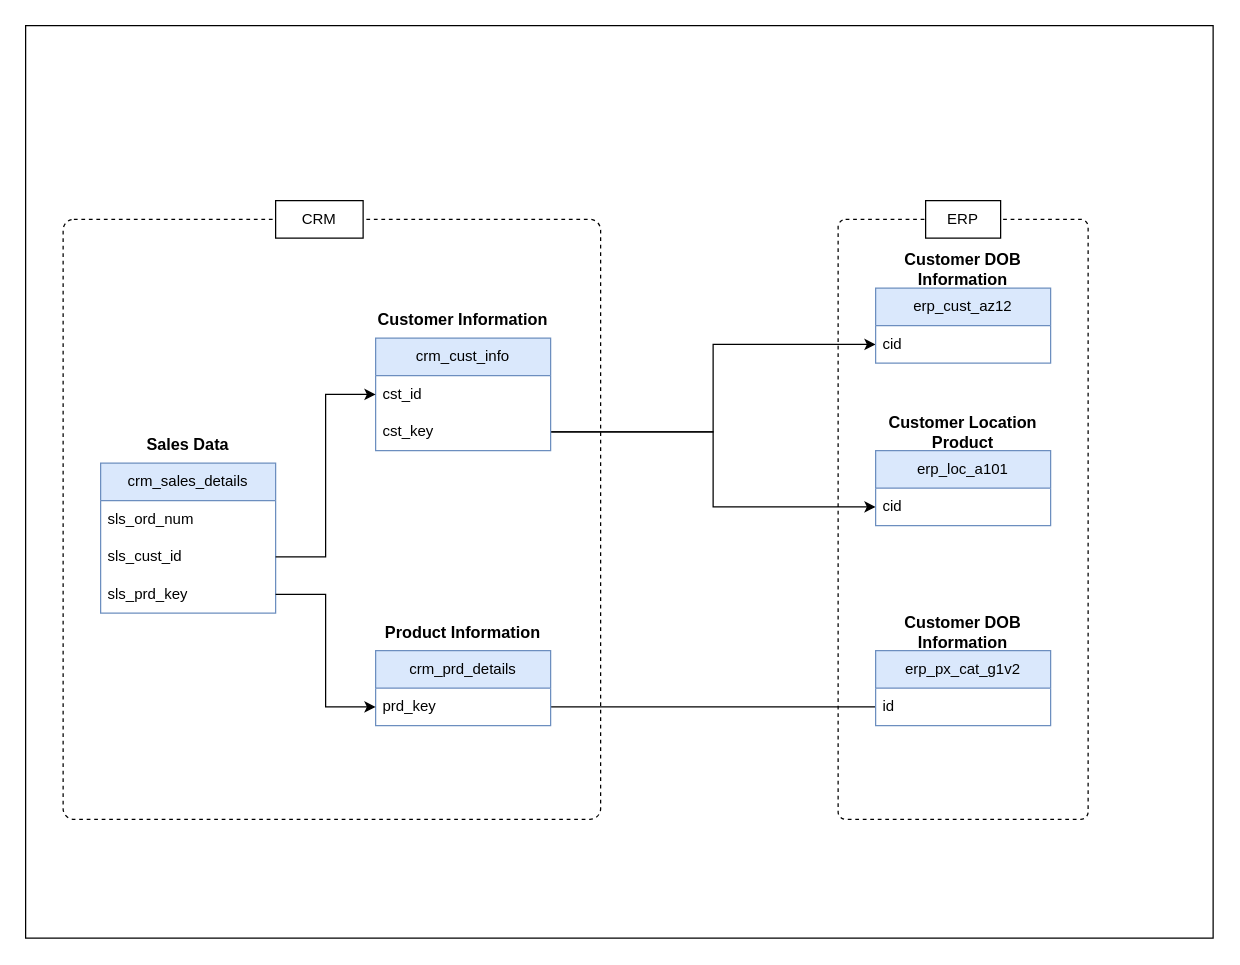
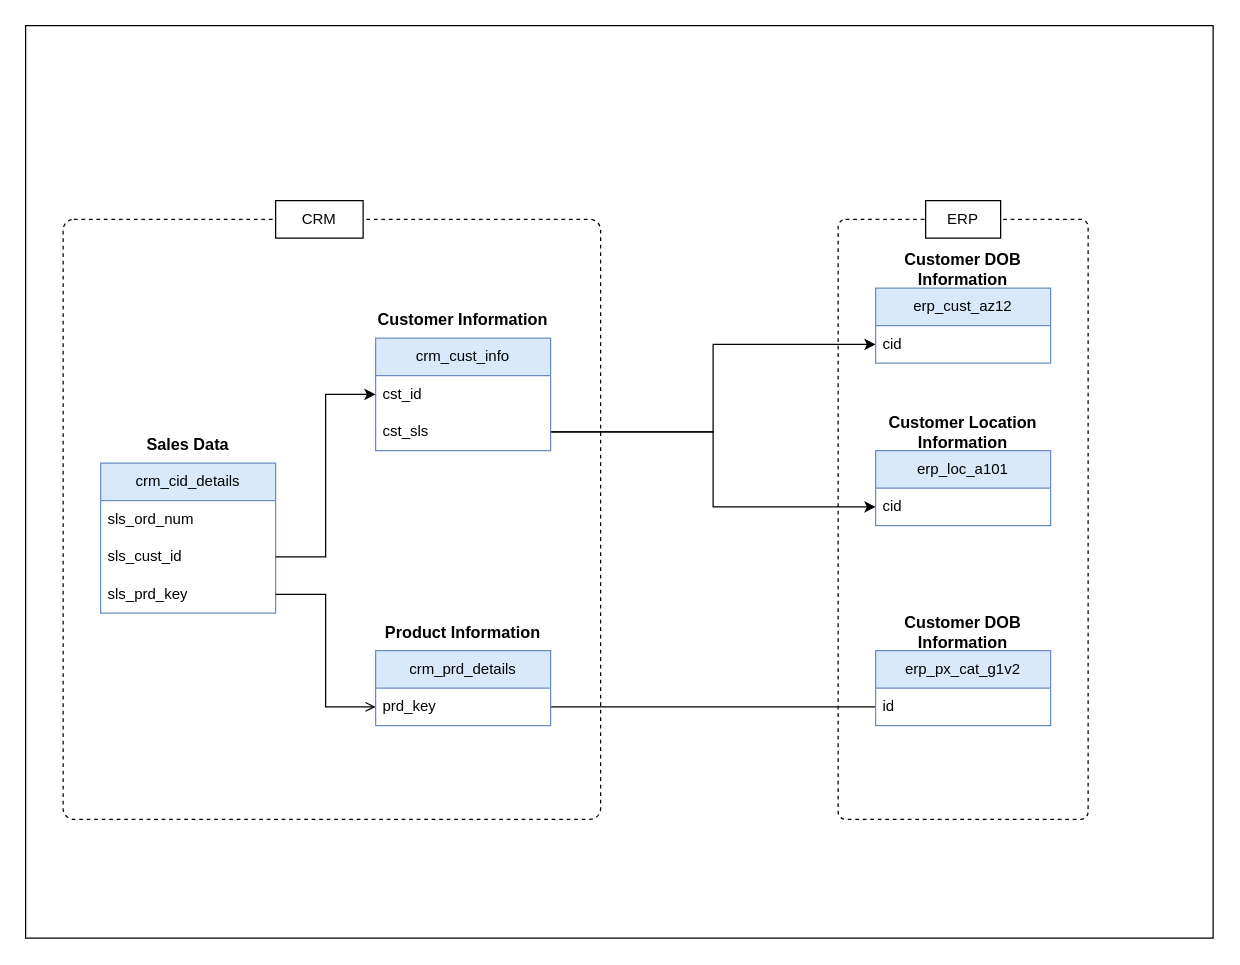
  <mxCell id="0" />
  <mxCell id="1" parent="0" />
  <mxCell id="2" value="" style="group" vertex="1" connectable="0" parent="1"><mxGeometry x="20" y="20" width="950" height="730" as="geometry" /></mxCell>
  <mxCell id="3" value="" style="rounded=0;whiteSpace=wrap;html=1;" vertex="1" parent="2"><mxGeometry width="950" height="730" as="geometry" /></mxCell>
  <mxCell id="4" value="" style="group" vertex="1" connectable="0" parent="2"><mxGeometry x="30" y="140" width="820" height="495" as="geometry" /></mxCell>
  <mxCell id="5" style="edgeStyle=orthogonalEdgeStyle;rounded=0;orthogonalLoop=1;jettySize=auto;html=1;exitX=1;exitY=0.5;exitDx=0;exitDy=0;endArrow=none;" edge="1" parent="4" source="31" target="19"><mxGeometry relative="1" as="geometry" /></mxCell>
  <mxCell id="6" style="edgeStyle=orthogonalEdgeStyle;rounded=0;orthogonalLoop=1;jettySize=auto;html=1;entryX=0;entryY=0.5;entryDx=0;entryDy=0;" edge="1" parent="4" source="27" target="11"><mxGeometry relative="1" as="geometry" /></mxCell>
  <mxCell id="7" style="edgeStyle=orthogonalEdgeStyle;rounded=0;orthogonalLoop=1;jettySize=auto;html=1;" edge="1" parent="4" source="27" target="15"><mxGeometry relative="1" as="geometry" /></mxCell>
  <mxCell id="8" value="" style="group" vertex="1" connectable="0" parent="4"><mxGeometry x="620" width="200" height="495" as="geometry" /></mxCell>
  <mxCell id="9" value="" style="group" vertex="1" connectable="0" parent="8"><mxGeometry x="30" y="40" width="140" height="90" as="geometry" /></mxCell>
  <mxCell id="10" value="erp_cust_az12" style="swimlane;fontStyle=0;childLayout=stackLayout;horizontal=1;startSize=30;horizontalStack=0;resizeParent=1;resizeParentMax=0;resizeLast=0;collapsible=1;marginBottom=0;whiteSpace=wrap;html=1;fillColor=#dae8fc;strokeColor=#6c8ebf;" vertex="1" parent="9"><mxGeometry y="30" width="140" height="60" as="geometry" /></mxCell>
  <mxCell id="11" value="cid" style="text;strokeColor=none;fillColor=none;align=left;verticalAlign=middle;spacingLeft=4;spacingRight=4;overflow=hidden;points=[[0,0.5],[1,0.5]];portConstraint=eastwest;rotatable=0;whiteSpace=wrap;html=1;" vertex="1" parent="10"><mxGeometry y="30" width="140" height="30" as="geometry" /></mxCell>
  <mxCell id="12" value="&lt;b&gt;&lt;font style=&quot;font-size: 13px;&quot;&gt;Customer DOB Information&lt;/font&gt;&lt;/b&gt;" style="text;html=1;align=center;verticalAlign=middle;whiteSpace=wrap;rounded=0;" vertex="1" parent="9"><mxGeometry width="140" height="30" as="geometry" /></mxCell>
  <mxCell id="13" value="" style="group" vertex="1" connectable="0" parent="8"><mxGeometry x="30" y="170" width="140" height="90" as="geometry" /></mxCell>
  <mxCell id="14" value="erp_loc_a101" style="swimlane;fontStyle=0;childLayout=stackLayout;horizontal=1;startSize=30;horizontalStack=0;resizeParent=1;resizeParentMax=0;resizeLast=0;collapsible=1;marginBottom=0;whiteSpace=wrap;html=1;fillColor=#dae8fc;strokeColor=#6c8ebf;" vertex="1" parent="13"><mxGeometry y="30" width="140" height="60" as="geometry" /></mxCell>
  <mxCell id="15" value="cid" style="text;strokeColor=none;fillColor=none;align=left;verticalAlign=middle;spacingLeft=4;spacingRight=4;overflow=hidden;points=[[0,0.5],[1,0.5]];portConstraint=eastwest;rotatable=0;whiteSpace=wrap;html=1;" vertex="1" parent="14"><mxGeometry y="30" width="140" height="30" as="geometry" /></mxCell>
- <mxCell id="16" value="&lt;b&gt;&lt;font style=&quot;font-size: 13px;&quot;&gt;Customer Location Product&lt;/font&gt;&lt;/b&gt;" style="text;html=1;align=center;verticalAlign=middle;whiteSpace=wrap;rounded=0;" vertex="1" parent="13"><mxGeometry width="140" height="30" as="geometry" /></mxCell>
+ <mxCell id="16" value="&lt;b&gt;&lt;font style=&quot;font-size: 13px;&quot;&gt;Customer Location Information&lt;/font&gt;&lt;/b&gt;" style="text;html=1;align=center;verticalAlign=middle;whiteSpace=wrap;rounded=0;" vertex="1" parent="13"><mxGeometry width="140" height="30" as="geometry" /></mxCell>
  <mxCell id="17" value="" style="group" vertex="1" connectable="0" parent="8"><mxGeometry x="30" y="330" width="140" height="90" as="geometry" /></mxCell>
  <mxCell id="18" value="erp_px_cat_g1v2" style="swimlane;fontStyle=0;childLayout=stackLayout;horizontal=1;startSize=30;horizontalStack=0;resizeParent=1;resizeParentMax=0;resizeLast=0;collapsible=1;marginBottom=0;whiteSpace=wrap;html=1;fillColor=#dae8fc;strokeColor=#6c8ebf;" vertex="1" parent="17"><mxGeometry y="30" width="140" height="60" as="geometry" /></mxCell>
  <mxCell id="19" value="id" style="text;strokeColor=none;fillColor=none;align=left;verticalAlign=middle;spacingLeft=4;spacingRight=4;overflow=hidden;points=[[0,0.5],[1,0.5]];portConstraint=eastwest;rotatable=0;whiteSpace=wrap;html=1;" vertex="1" parent="18"><mxGeometry y="30" width="140" height="30" as="geometry" /></mxCell>
  <mxCell id="20" value="&lt;b&gt;&lt;font style=&quot;font-size: 13px;&quot;&gt;Customer DOB Information&lt;/font&gt;&lt;/b&gt;" style="text;html=1;align=center;verticalAlign=middle;whiteSpace=wrap;rounded=0;" vertex="1" parent="17"><mxGeometry width="140" height="30" as="geometry" /></mxCell>
  <mxCell id="21" value="" style="rounded=1;whiteSpace=wrap;html=1;arcSize=3;fillColor=none;dashed=1;" vertex="1" parent="8"><mxGeometry y="15" width="200" height="480" as="geometry" /></mxCell>
  <mxCell id="22" value="ERP" style="text;html=1;align=center;verticalAlign=middle;whiteSpace=wrap;rounded=0;fillColor=default;strokeColor=default;" vertex="1" parent="8"><mxGeometry x="70" width="60" height="30" as="geometry" /></mxCell>
  <mxCell id="23" value="" style="group" vertex="1" connectable="0" parent="4"><mxGeometry width="430" height="495" as="geometry" /></mxCell>
  <mxCell id="24" value="" style="group" vertex="1" connectable="0" parent="23"><mxGeometry x="250" y="80" width="140" height="90" as="geometry" /></mxCell>
  <mxCell id="25" value="crm_cust_info" style="swimlane;fontStyle=0;childLayout=stackLayout;horizontal=1;startSize=30;horizontalStack=0;resizeParent=1;resizeParentMax=0;resizeLast=0;collapsible=1;marginBottom=0;whiteSpace=wrap;html=1;fillColor=#dae8fc;strokeColor=#6c8ebf;" vertex="1" parent="24"><mxGeometry y="30" width="140" height="90" as="geometry"><mxRectangle x="340" y="330" width="60" height="30" as="alternateBounds" /></mxGeometry></mxCell>
  <mxCell id="26" value="cst_id" style="text;strokeColor=none;fillColor=none;align=left;verticalAlign=middle;spacingLeft=4;spacingRight=4;overflow=hidden;points=[[0,0.5],[1,0.5]];portConstraint=eastwest;rotatable=0;whiteSpace=wrap;html=1;" vertex="1" parent="25"><mxGeometry y="30" width="140" height="30" as="geometry" /></mxCell>
- <mxCell id="27" value="cst_key" style="text;strokeColor=none;fillColor=none;align=left;verticalAlign=middle;spacingLeft=4;spacingRight=4;overflow=hidden;points=[[0,0.5],[1,0.5]];portConstraint=eastwest;rotatable=0;whiteSpace=wrap;html=1;" vertex="1" parent="25"><mxGeometry y="60" width="140" height="30" as="geometry" /></mxCell>
+ <mxCell id="27" value="cst_sls" style="text;strokeColor=none;fillColor=none;align=left;verticalAlign=middle;spacingLeft=4;spacingRight=4;overflow=hidden;points=[[0,0.5],[1,0.5]];portConstraint=eastwest;rotatable=0;whiteSpace=wrap;html=1;" vertex="1" parent="25"><mxGeometry y="60" width="140" height="30" as="geometry" /></mxCell>
  <mxCell id="28" value="&lt;b&gt;&lt;font style=&quot;font-size: 13px;&quot;&gt;Customer Information&lt;/font&gt;&lt;/b&gt;" style="text;html=1;align=center;verticalAlign=middle;whiteSpace=wrap;rounded=0;" vertex="1" parent="24"><mxGeometry width="140" height="30" as="geometry" /></mxCell>
  <mxCell id="29" value="" style="group" vertex="1" connectable="0" parent="23"><mxGeometry x="250" y="330" width="140" height="90" as="geometry" /></mxCell>
  <mxCell id="30" value="crm_prd_details" style="swimlane;fontStyle=0;childLayout=stackLayout;horizontal=1;startSize=30;horizontalStack=0;resizeParent=1;resizeParentMax=0;resizeLast=0;collapsible=1;marginBottom=0;whiteSpace=wrap;html=1;fillColor=#dae8fc;strokeColor=#6c8ebf;" vertex="1" parent="29"><mxGeometry y="30" width="140" height="60" as="geometry"><mxRectangle x="340" y="330" width="60" height="30" as="alternateBounds" /></mxGeometry></mxCell>
  <mxCell id="31" value="prd_key" style="text;strokeColor=none;fillColor=none;align=left;verticalAlign=middle;spacingLeft=4;spacingRight=4;overflow=hidden;points=[[0,0.5],[1,0.5]];portConstraint=eastwest;rotatable=0;whiteSpace=wrap;html=1;" vertex="1" parent="30"><mxGeometry y="30" width="140" height="30" as="geometry" /></mxCell>
  <mxCell id="32" value="&lt;b&gt;&lt;font style=&quot;font-size: 13px;&quot;&gt;Product Information&lt;/font&gt;&lt;/b&gt;" style="text;html=1;align=center;verticalAlign=middle;whiteSpace=wrap;rounded=0;" vertex="1" parent="29"><mxGeometry width="140" height="30" as="geometry" /></mxCell>
  <mxCell id="33" value="" style="group" vertex="1" connectable="0" parent="23"><mxGeometry x="30" y="180" width="140" height="150" as="geometry" /></mxCell>
- <mxCell id="34" value="crm_sales_details" style="swimlane;fontStyle=0;childLayout=stackLayout;horizontal=1;startSize=30;horizontalStack=0;resizeParent=1;resizeParentMax=0;resizeLast=0;collapsible=1;marginBottom=0;whiteSpace=wrap;html=1;fillColor=#dae8fc;strokeColor=#6c8ebf;" vertex="1" parent="33"><mxGeometry y="30" width="140" height="120" as="geometry" /></mxCell>
+ <mxCell id="34" value="crm_cid_details" style="swimlane;fontStyle=0;childLayout=stackLayout;horizontal=1;startSize=30;horizontalStack=0;resizeParent=1;resizeParentMax=0;resizeLast=0;collapsible=1;marginBottom=0;whiteSpace=wrap;html=1;fillColor=#dae8fc;strokeColor=#6c8ebf;" vertex="1" parent="33"><mxGeometry y="30" width="140" height="120" as="geometry" /></mxCell>
  <mxCell id="35" value="sls_ord_num" style="text;strokeColor=none;fillColor=none;align=left;verticalAlign=middle;spacingLeft=4;spacingRight=4;overflow=hidden;points=[[0,0.5],[1,0.5]];portConstraint=eastwest;rotatable=0;whiteSpace=wrap;html=1;" vertex="1" parent="34"><mxGeometry y="30" width="140" height="30" as="geometry" /></mxCell>
  <mxCell id="36" value="sls_cust_id" style="text;strokeColor=none;fillColor=none;align=left;verticalAlign=middle;spacingLeft=4;spacingRight=4;overflow=hidden;points=[[0,0.5],[1,0.5]];portConstraint=eastwest;rotatable=0;whiteSpace=wrap;html=1;" vertex="1" parent="34"><mxGeometry y="60" width="140" height="30" as="geometry" /></mxCell>
  <mxCell id="37" value="sls_prd_key" style="text;strokeColor=none;fillColor=none;align=left;verticalAlign=middle;spacingLeft=4;spacingRight=4;overflow=hidden;points=[[0,0.5],[1,0.5]];portConstraint=eastwest;rotatable=0;whiteSpace=wrap;html=1;" vertex="1" parent="34"><mxGeometry y="90" width="140" height="30" as="geometry" /></mxCell>
  <mxCell id="38" value="&lt;b&gt;&lt;font style=&quot;font-size: 13px;&quot;&gt;Sales Data&lt;/font&gt;&lt;/b&gt;" style="text;html=1;align=center;verticalAlign=middle;whiteSpace=wrap;rounded=0;" vertex="1" parent="33"><mxGeometry width="140" height="30" as="geometry" /></mxCell>
- <mxCell id="39" style="edgeStyle=orthogonalEdgeStyle;rounded=0;orthogonalLoop=1;jettySize=auto;html=1;entryX=0;entryY=0.5;entryDx=0;entryDy=0;exitX=1;exitY=0.5;exitDx=0;exitDy=0;" edge="1" parent="23" source="37" target="31"><mxGeometry relative="1" as="geometry" /></mxCell>
+ <mxCell id="39" style="edgeStyle=orthogonalEdgeStyle;rounded=0;orthogonalLoop=1;jettySize=auto;html=1;entryX=0;entryY=0.5;entryDx=0;entryDy=0;exitX=1;exitY=0.5;exitDx=0;exitDy=0;endArrow=open;" edge="1" parent="23" source="37" target="31"><mxGeometry relative="1" as="geometry" /></mxCell>
  <mxCell id="40" style="edgeStyle=orthogonalEdgeStyle;rounded=0;orthogonalLoop=1;jettySize=auto;html=1;entryX=0;entryY=0.5;entryDx=0;entryDy=0;" edge="1" parent="23" source="36" target="26"><mxGeometry relative="1" as="geometry" /></mxCell>
  <mxCell id="41" value="" style="rounded=1;whiteSpace=wrap;html=1;arcSize=2;dashed=1;fillColor=none;" vertex="1" parent="23"><mxGeometry y="15" width="430" height="480" as="geometry" /></mxCell>
  <mxCell id="42" value="CRM" style="rounded=0;whiteSpace=wrap;html=1;" vertex="1" parent="23"><mxGeometry x="170" width="70" height="30" as="geometry" /></mxCell>
